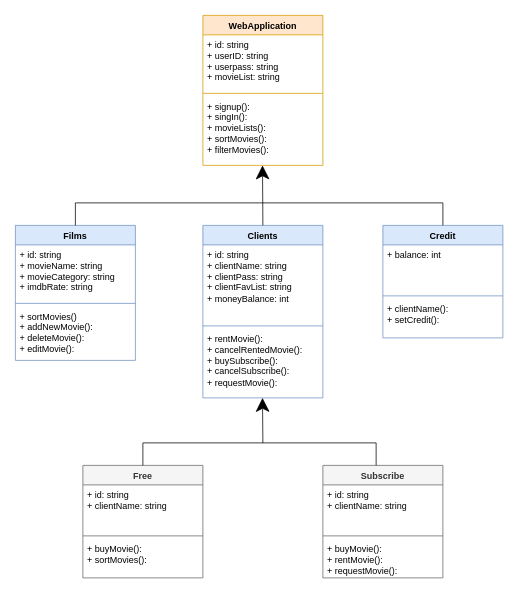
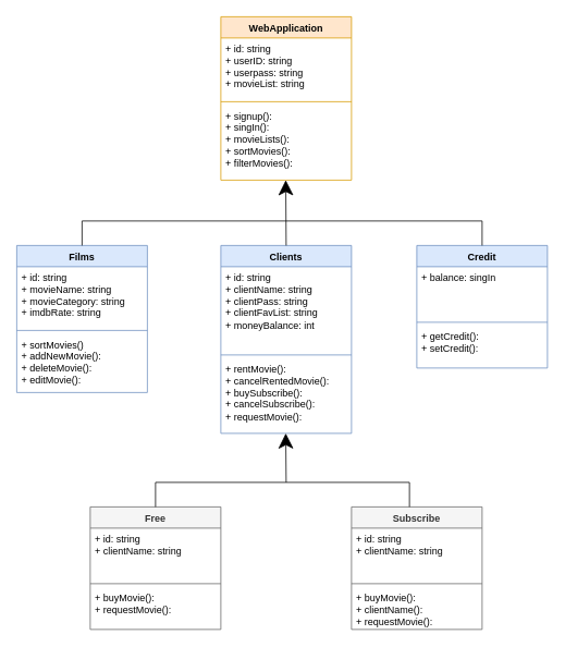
  <mxCell id="0" />
  <mxCell id="1" parent="0" />
  <mxCell id="2" value="WebApplication" style="swimlane;fontStyle=1;align=center;verticalAlign=top;childLayout=stackLayout;horizontal=1;startSize=26;horizontalStack=0;resizeParent=1;resizeParentMax=0;resizeLast=0;collapsible=1;marginBottom=0;whiteSpace=wrap;html=1;fillColor=#ffe6cc;strokeColor=#d79b00;" vertex="1" parent="1"><mxGeometry x="270" y="20" width="160" height="200" as="geometry" /></mxCell>
  <mxCell id="3" value="&lt;div&gt;+ id: string&lt;/div&gt;&lt;div&gt;&lt;span style=&quot;background-color: initial;&quot;&gt;+ userID: string&lt;/span&gt;&lt;br&gt;&lt;/div&gt;&lt;div&gt;+ userpass: string&lt;/div&gt;&lt;div&gt;&lt;div&gt;+ movieList: string&lt;/div&gt;&lt;/div&gt;&lt;div&gt;&lt;br&gt;&lt;/div&gt;" style="text;strokeColor=none;fillColor=none;align=left;verticalAlign=top;spacingLeft=4;spacingRight=4;overflow=hidden;rotatable=0;points=[[0,0.5],[1,0.5]];portConstraint=eastwest;whiteSpace=wrap;html=1;" vertex="1" parent="2"><mxGeometry y="26" width="160" height="74" as="geometry" /></mxCell>
  <mxCell id="4" value="" style="line;strokeWidth=1;fillColor=none;align=left;verticalAlign=middle;spacingTop=-1;spacingLeft=3;spacingRight=3;rotatable=0;labelPosition=right;points=[];portConstraint=eastwest;strokeColor=inherit;" vertex="1" parent="2"><mxGeometry y="100" width="160" height="8" as="geometry" /></mxCell>
  <mxCell id="5" value="&lt;div&gt;+ signup():&amp;nbsp;&lt;/div&gt;&lt;div&gt;+ singIn():&lt;/div&gt;&lt;div&gt;+ movieLists():&amp;nbsp;&lt;br&gt;&lt;/div&gt;&lt;div&gt;+ sortMovies():&lt;/div&gt;&lt;div&gt;+ filterMovies():&lt;/div&gt;&lt;div&gt;&lt;br&gt;&lt;/div&gt;" style="text;strokeColor=none;fillColor=none;align=left;verticalAlign=top;spacingLeft=4;spacingRight=4;overflow=hidden;rotatable=0;points=[[0,0.5],[1,0.5]];portConstraint=eastwest;whiteSpace=wrap;html=1;" vertex="1" parent="2"><mxGeometry y="108" width="160" height="92" as="geometry" /></mxCell>
  <mxCell id="6" value="Films" style="swimlane;fontStyle=1;align=center;verticalAlign=top;childLayout=stackLayout;horizontal=1;startSize=26;horizontalStack=0;resizeParent=1;resizeParentMax=0;resizeLast=0;collapsible=1;marginBottom=0;whiteSpace=wrap;html=1;fillColor=#dae8fc;strokeColor=#6c8ebf;" vertex="1" parent="1"><mxGeometry x="20" y="300" width="160" height="180" as="geometry" /></mxCell>
  <mxCell id="7" value="&lt;div&gt;+ id: string&lt;/div&gt;&lt;div&gt;+ movieName: string&lt;/div&gt;&lt;div&gt;+ movieCategory: string&lt;/div&gt;&lt;div&gt;+ imdbRate: string&lt;/div&gt;&lt;div&gt;&lt;br&gt;&lt;/div&gt;&lt;div&gt;&lt;br&gt;&lt;/div&gt;" style="text;strokeColor=none;fillColor=none;align=left;verticalAlign=top;spacingLeft=4;spacingRight=4;overflow=hidden;rotatable=0;points=[[0,0.5],[1,0.5]];portConstraint=eastwest;whiteSpace=wrap;html=1;" vertex="1" parent="6"><mxGeometry y="26" width="160" height="74" as="geometry" /></mxCell>
  <mxCell id="8" value="" style="line;strokeWidth=1;fillColor=none;align=left;verticalAlign=middle;spacingTop=-1;spacingLeft=3;spacingRight=3;rotatable=0;labelPosition=right;points=[];portConstraint=eastwest;strokeColor=inherit;" vertex="1" parent="6"><mxGeometry y="100" width="160" height="8" as="geometry" /></mxCell>
  <mxCell id="9" value="&lt;div&gt;+ sortMovies()&lt;/div&gt;&lt;div&gt;+ addNewMovie():&lt;/div&gt;&lt;div&gt;+ deleteMovie():&lt;/div&gt;&lt;div&gt;+ editMovie():&lt;/div&gt;&lt;div&gt;&lt;br&gt;&lt;/div&gt;" style="text;strokeColor=none;fillColor=none;align=left;verticalAlign=top;spacingLeft=4;spacingRight=4;overflow=hidden;rotatable=0;points=[[0,0.5],[1,0.5]];portConstraint=eastwest;whiteSpace=wrap;html=1;" vertex="1" parent="6"><mxGeometry y="108" width="160" height="72" as="geometry" /></mxCell>
  <mxCell id="10" value="Clients" style="swimlane;fontStyle=1;align=center;verticalAlign=top;childLayout=stackLayout;horizontal=1;startSize=26;horizontalStack=0;resizeParent=1;resizeParentMax=0;resizeLast=0;collapsible=1;marginBottom=0;whiteSpace=wrap;html=1;fillColor=#dae8fc;strokeColor=#6c8ebf;" vertex="1" parent="1"><mxGeometry x="270" y="300" width="160" height="230" as="geometry" /></mxCell>
  <mxCell id="11" value="&lt;div&gt;+ id: string&lt;/div&gt;&lt;div&gt;+ clientName: string&lt;/div&gt;&lt;div&gt;+ clientPass: string&lt;/div&gt;&lt;div&gt;&lt;span style=&quot;background-color: initial;&quot;&gt;+ clientFavList: string&lt;/span&gt;&lt;br&gt;&lt;/div&gt;&lt;div&gt;+ moneyBalance: int&lt;/div&gt;" style="text;strokeColor=none;fillColor=none;align=left;verticalAlign=top;spacingLeft=4;spacingRight=4;overflow=hidden;rotatable=0;points=[[0,0.5],[1,0.5]];portConstraint=eastwest;whiteSpace=wrap;html=1;" vertex="1" parent="10"><mxGeometry y="26" width="160" height="104" as="geometry" /></mxCell>
  <mxCell id="12" value="" style="line;strokeWidth=1;fillColor=none;align=left;verticalAlign=middle;spacingTop=-1;spacingLeft=3;spacingRight=3;rotatable=0;labelPosition=right;points=[];portConstraint=eastwest;strokeColor=inherit;" vertex="1" parent="10"><mxGeometry y="130" width="160" height="8" as="geometry" /></mxCell>
  <mxCell id="13" value="&lt;div&gt;+ rentMovie():&lt;/div&gt;&lt;div&gt;+ cancelRentedMovie():&lt;/div&gt;&lt;div&gt;+ buySubscribe():&lt;/div&gt;&lt;div&gt;+ cancelSubscribe():&lt;/div&gt;&lt;div&gt;+ requestMovie():&lt;/div&gt;&lt;div&gt;&lt;br&gt;&lt;/div&gt;" style="text;strokeColor=none;fillColor=none;align=left;verticalAlign=top;spacingLeft=4;spacingRight=4;overflow=hidden;rotatable=0;points=[[0,0.5],[1,0.5]];portConstraint=eastwest;whiteSpace=wrap;html=1;" vertex="1" parent="10"><mxGeometry y="138" width="160" height="92" as="geometry" /></mxCell>
  <mxCell id="14" value="Credit" style="swimlane;fontStyle=1;align=center;verticalAlign=top;childLayout=stackLayout;horizontal=1;startSize=26;horizontalStack=0;resizeParent=1;resizeParentMax=0;resizeLast=0;collapsible=1;marginBottom=0;whiteSpace=wrap;html=1;fillColor=#dae8fc;strokeColor=#6c8ebf;" vertex="1" parent="1"><mxGeometry x="510" y="300" width="160" height="150" as="geometry" /></mxCell>
- <mxCell id="15" value="&lt;div&gt;+ balance: int&lt;/div&gt;" style="text;strokeColor=none;fillColor=none;align=left;verticalAlign=top;spacingLeft=4;spacingRight=4;overflow=hidden;rotatable=0;points=[[0,0.5],[1,0.5]];portConstraint=eastwest;whiteSpace=wrap;html=1;" vertex="1" parent="14"><mxGeometry y="26" width="160" height="64" as="geometry" /></mxCell>
+ <mxCell id="15" value="&lt;div&gt;+ balance: singIn&lt;/div&gt;" style="text;strokeColor=none;fillColor=none;align=left;verticalAlign=top;spacingLeft=4;spacingRight=4;overflow=hidden;rotatable=0;points=[[0,0.5],[1,0.5]];portConstraint=eastwest;whiteSpace=wrap;html=1;" vertex="1" parent="14"><mxGeometry y="26" width="160" height="64" as="geometry" /></mxCell>
  <mxCell id="16" value="" style="line;strokeWidth=1;fillColor=none;align=left;verticalAlign=middle;spacingTop=-1;spacingLeft=3;spacingRight=3;rotatable=0;labelPosition=right;points=[];portConstraint=eastwest;strokeColor=inherit;" vertex="1" parent="14"><mxGeometry y="90" width="160" height="8" as="geometry" /></mxCell>
- <mxCell id="17" value="&lt;div&gt;+ clientName():&lt;/div&gt;&lt;div&gt;+ setCredit():&lt;/div&gt;" style="text;strokeColor=none;fillColor=none;align=left;verticalAlign=top;spacingLeft=4;spacingRight=4;overflow=hidden;rotatable=0;points=[[0,0.5],[1,0.5]];portConstraint=eastwest;whiteSpace=wrap;html=1;" vertex="1" parent="14"><mxGeometry y="98" width="160" height="52" as="geometry" /></mxCell>
+ <mxCell id="17" value="&lt;div&gt;+ getCredit():&lt;/div&gt;&lt;div&gt;+ setCredit():&lt;/div&gt;" style="text;strokeColor=none;fillColor=none;align=left;verticalAlign=top;spacingLeft=4;spacingRight=4;overflow=hidden;rotatable=0;points=[[0,0.5],[1,0.5]];portConstraint=eastwest;whiteSpace=wrap;html=1;" vertex="1" parent="14"><mxGeometry y="98" width="160" height="52" as="geometry" /></mxCell>
  <mxCell id="18" value="Free" style="swimlane;fontStyle=1;align=center;verticalAlign=top;childLayout=stackLayout;horizontal=1;startSize=26;horizontalStack=0;resizeParent=1;resizeParentMax=0;resizeLast=0;collapsible=1;marginBottom=0;whiteSpace=wrap;html=1;fillColor=#f5f5f5;strokeColor=#666666;fontColor=#333333;" vertex="1" parent="1"><mxGeometry x="110" y="620" width="160" height="150" as="geometry" /></mxCell>
  <mxCell id="19" value="&lt;div&gt;+ id: string&lt;/div&gt;&lt;div&gt;+ clientName: string&lt;br&gt;&lt;/div&gt;" style="text;strokeColor=none;fillColor=none;align=left;verticalAlign=top;spacingLeft=4;spacingRight=4;overflow=hidden;rotatable=0;points=[[0,0.5],[1,0.5]];portConstraint=eastwest;whiteSpace=wrap;html=1;" vertex="1" parent="18"><mxGeometry y="26" width="160" height="64" as="geometry" /></mxCell>
  <mxCell id="20" value="" style="line;strokeWidth=1;fillColor=none;align=left;verticalAlign=middle;spacingTop=-1;spacingLeft=3;spacingRight=3;rotatable=0;labelPosition=right;points=[];portConstraint=eastwest;strokeColor=inherit;" vertex="1" parent="18"><mxGeometry y="90" width="160" height="8" as="geometry" /></mxCell>
- <mxCell id="21" value="&lt;div&gt;+ buyMovie():&lt;/div&gt;&lt;div&gt;+ sortMovies():&lt;/div&gt;" style="text;strokeColor=none;fillColor=none;align=left;verticalAlign=top;spacingLeft=4;spacingRight=4;overflow=hidden;rotatable=0;points=[[0,0.5],[1,0.5]];portConstraint=eastwest;whiteSpace=wrap;html=1;" vertex="1" parent="18"><mxGeometry y="98" width="160" height="52" as="geometry" /></mxCell>
+ <mxCell id="21" value="&lt;div&gt;+ buyMovie():&lt;/div&gt;&lt;div&gt;+ requestMovie():&lt;/div&gt;" style="text;strokeColor=none;fillColor=none;align=left;verticalAlign=top;spacingLeft=4;spacingRight=4;overflow=hidden;rotatable=0;points=[[0,0.5],[1,0.5]];portConstraint=eastwest;whiteSpace=wrap;html=1;" vertex="1" parent="18"><mxGeometry y="98" width="160" height="52" as="geometry" /></mxCell>
  <mxCell id="22" value="Subscribe" style="swimlane;fontStyle=1;align=center;verticalAlign=top;childLayout=stackLayout;horizontal=1;startSize=26;horizontalStack=0;resizeParent=1;resizeParentMax=0;resizeLast=0;collapsible=1;marginBottom=0;whiteSpace=wrap;html=1;fillColor=#f5f5f5;strokeColor=#666666;fontColor=#333333;" vertex="1" parent="1"><mxGeometry x="430" y="620" width="160" height="150" as="geometry" /></mxCell>
  <mxCell id="23" value="&lt;div&gt;+ id: string&lt;/div&gt;&lt;div&gt;+ clientName: string&lt;br&gt;&lt;/div&gt;" style="text;strokeColor=none;fillColor=none;align=left;verticalAlign=top;spacingLeft=4;spacingRight=4;overflow=hidden;rotatable=0;points=[[0,0.5],[1,0.5]];portConstraint=eastwest;whiteSpace=wrap;html=1;" vertex="1" parent="22"><mxGeometry y="26" width="160" height="64" as="geometry" /></mxCell>
  <mxCell id="24" value="" style="line;strokeWidth=1;fillColor=none;align=left;verticalAlign=middle;spacingTop=-1;spacingLeft=3;spacingRight=3;rotatable=0;labelPosition=right;points=[];portConstraint=eastwest;strokeColor=inherit;" vertex="1" parent="22"><mxGeometry y="90" width="160" height="8" as="geometry" /></mxCell>
- <mxCell id="25" value="&lt;div&gt;&lt;span style=&quot;background-color: initial;&quot;&gt;+ buyMovie():&lt;/span&gt;&lt;/div&gt;&lt;div&gt;+ rentMovie():&lt;/div&gt;&lt;div&gt;+ requestMovie():&lt;/div&gt;&lt;div&gt;&lt;br&gt;&lt;/div&gt;" style="text;strokeColor=none;fillColor=none;align=left;verticalAlign=top;spacingLeft=4;spacingRight=4;overflow=hidden;rotatable=0;points=[[0,0.5],[1,0.5]];portConstraint=eastwest;whiteSpace=wrap;html=1;" vertex="1" parent="22"><mxGeometry y="98" width="160" height="52" as="geometry" /></mxCell>
+ <mxCell id="25" value="&lt;div&gt;&lt;span style=&quot;background-color: initial;&quot;&gt;+ buyMovie():&lt;/span&gt;&lt;/div&gt;&lt;div&gt;+ clientName():&lt;/div&gt;&lt;div&gt;+ requestMovie():&lt;/div&gt;&lt;div&gt;&lt;br&gt;&lt;/div&gt;" style="text;strokeColor=none;fillColor=none;align=left;verticalAlign=top;spacingLeft=4;spacingRight=4;overflow=hidden;rotatable=0;points=[[0,0.5],[1,0.5]];portConstraint=eastwest;whiteSpace=wrap;html=1;" vertex="1" parent="22"><mxGeometry y="98" width="160" height="52" as="geometry" /></mxCell>
  <mxCell id="26" value="" style="endArrow=none;html=1;edgeStyle=orthogonalEdgeStyle;rounded=0;exitX=0.5;exitY=0;exitDx=0;exitDy=0;" edge="1" parent="1"><mxGeometry relative="1" as="geometry"><mxPoint x="190" y="620" as="sourcePoint" /><mxPoint x="501" y="620" as="targetPoint" /><Array as="points"><mxPoint x="190" y="590" /><mxPoint x="501" y="590" /></Array></mxGeometry></mxCell>
  <mxCell id="27" value="" style="endArrow=none;html=1;edgeStyle=orthogonalEdgeStyle;rounded=0;exitX=0.5;exitY=0;exitDx=0;exitDy=0;entryX=0.5;entryY=0;entryDx=0;entryDy=0;" edge="1" parent="1" target="14"><mxGeometry relative="1" as="geometry"><mxPoint x="100" y="300" as="sourcePoint" /><mxPoint x="411" y="300" as="targetPoint" /><Array as="points"><mxPoint x="100" y="270" /><mxPoint x="590" y="270" /></Array></mxGeometry></mxCell>
  <mxCell id="28" value="" style="endArrow=classic;endSize=16;endFill=1;html=1;rounded=0;startFill=1;entryX=0.5;entryY=1.033;entryDx=0;entryDy=0;entryPerimeter=0;exitX=0.5;exitY=0;exitDx=0;exitDy=0;" edge="1" parent="1" source="10"><mxGeometry width="160" relative="1" as="geometry"><mxPoint x="349.5" y="286" as="sourcePoint" /><mxPoint x="349.5" y="220" as="targetPoint" /></mxGeometry></mxCell>
  <mxCell id="29" value="" style="endArrow=classic;endSize=16;endFill=1;html=1;rounded=0;startFill=1;entryX=0.5;entryY=1.033;entryDx=0;entryDy=0;entryPerimeter=0;" edge="1" parent="1"><mxGeometry width="160" relative="1" as="geometry"><mxPoint x="350" y="590" as="sourcePoint" /><mxPoint x="349.5" y="530" as="targetPoint" /></mxGeometry></mxCell>
